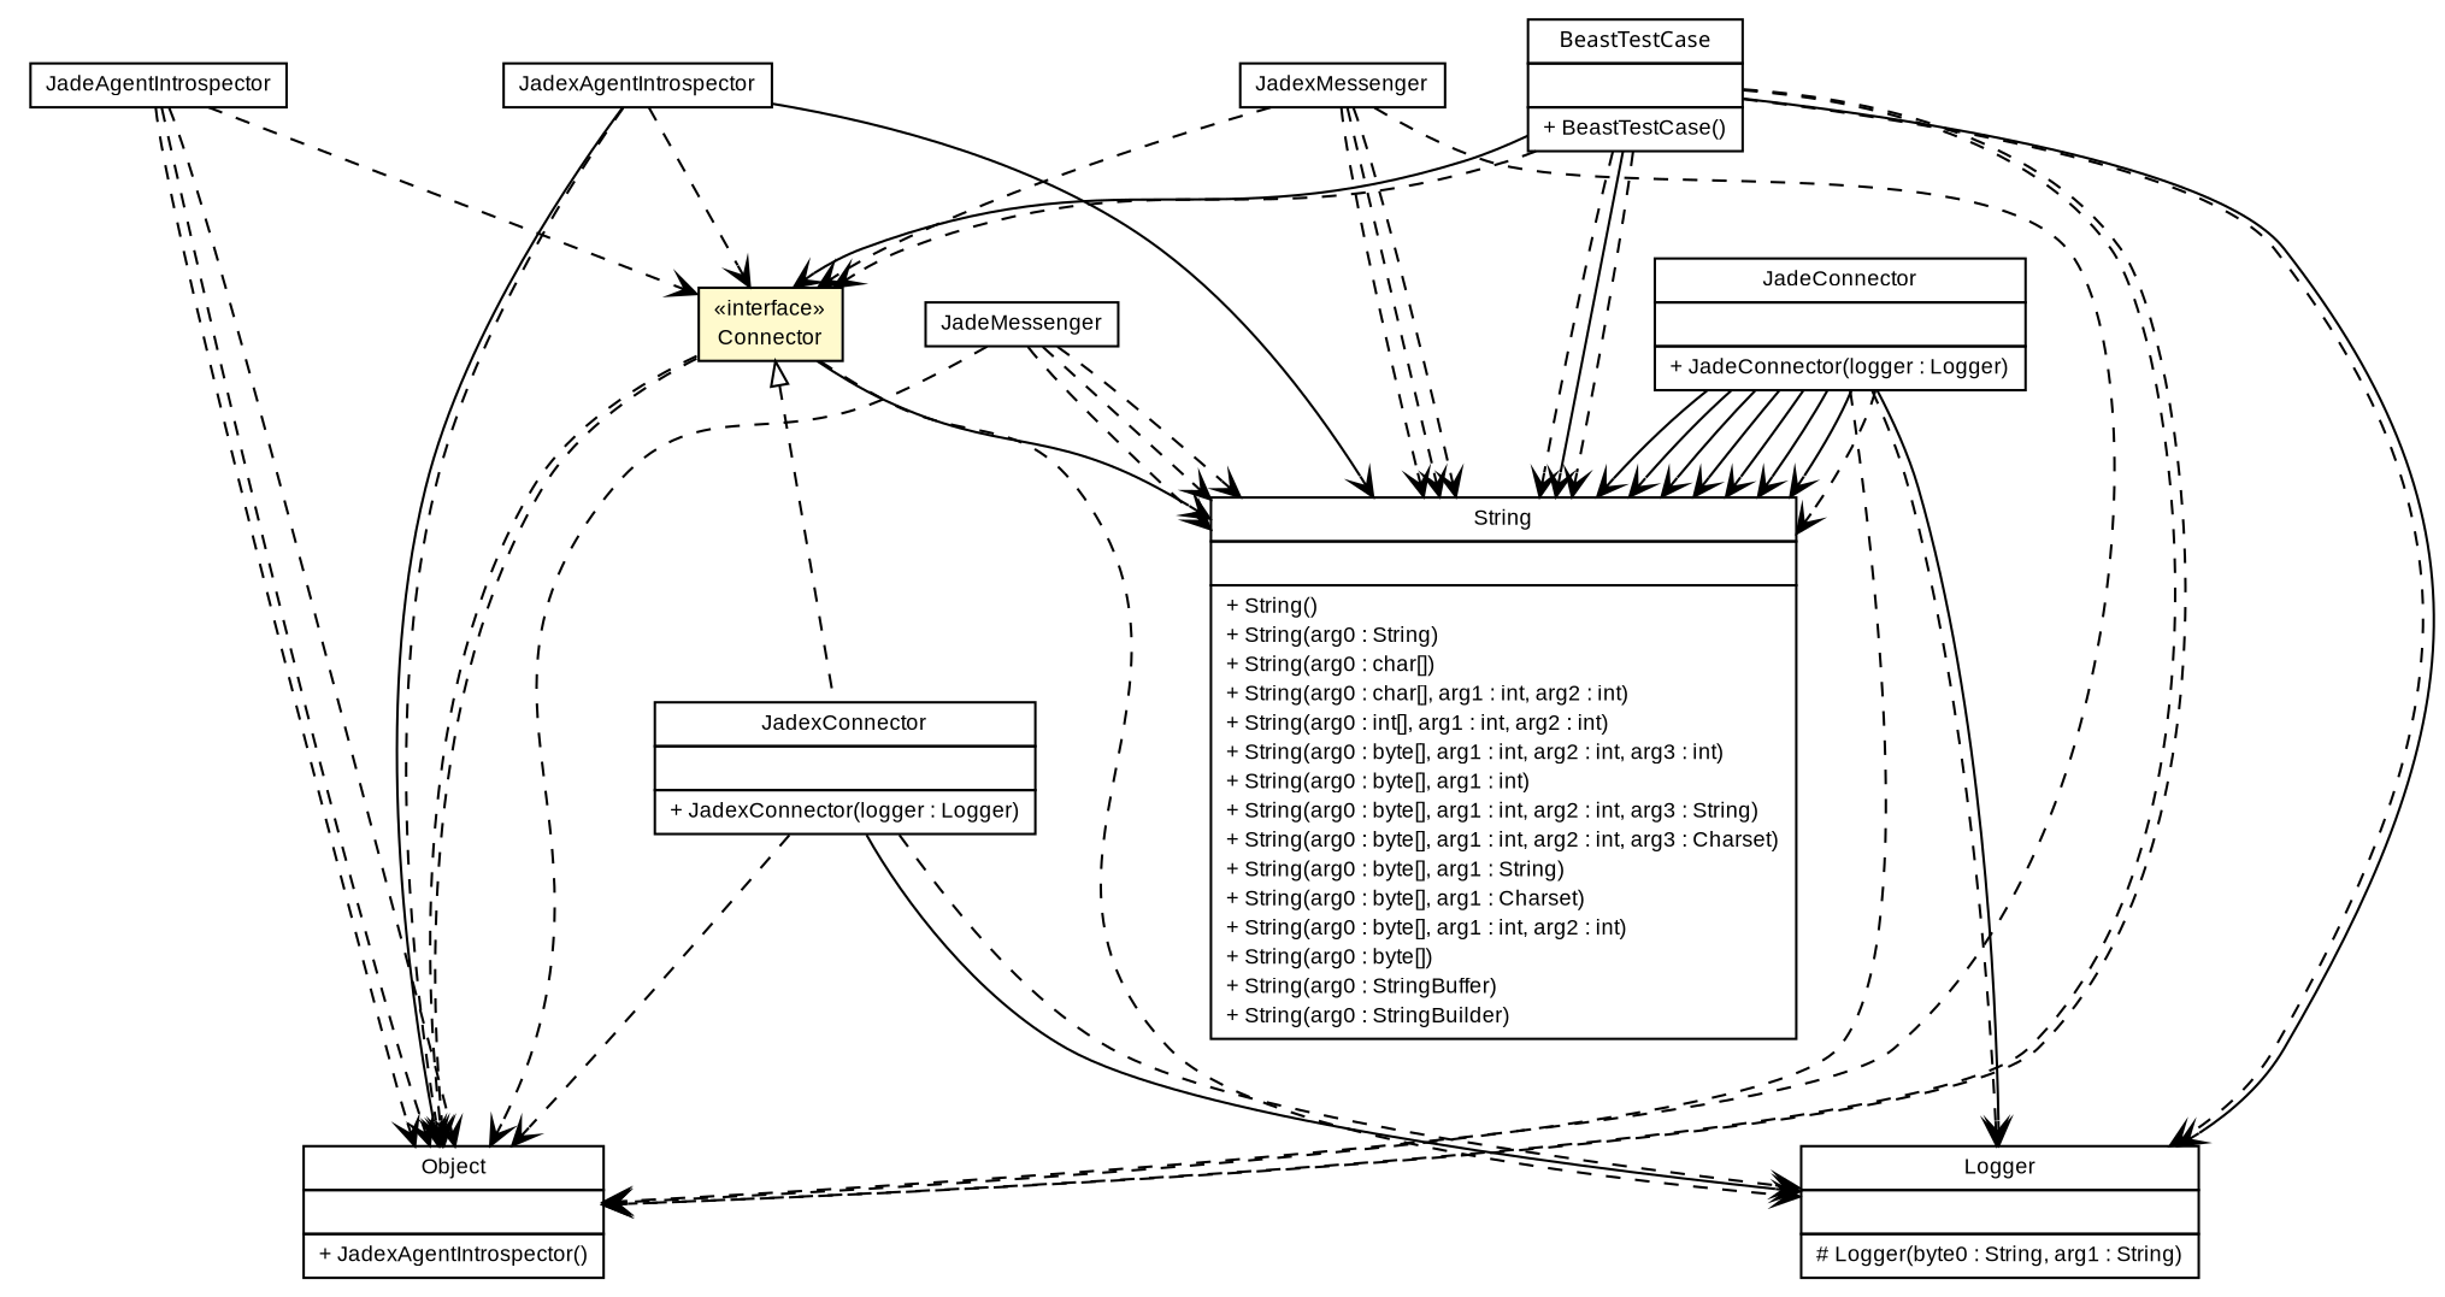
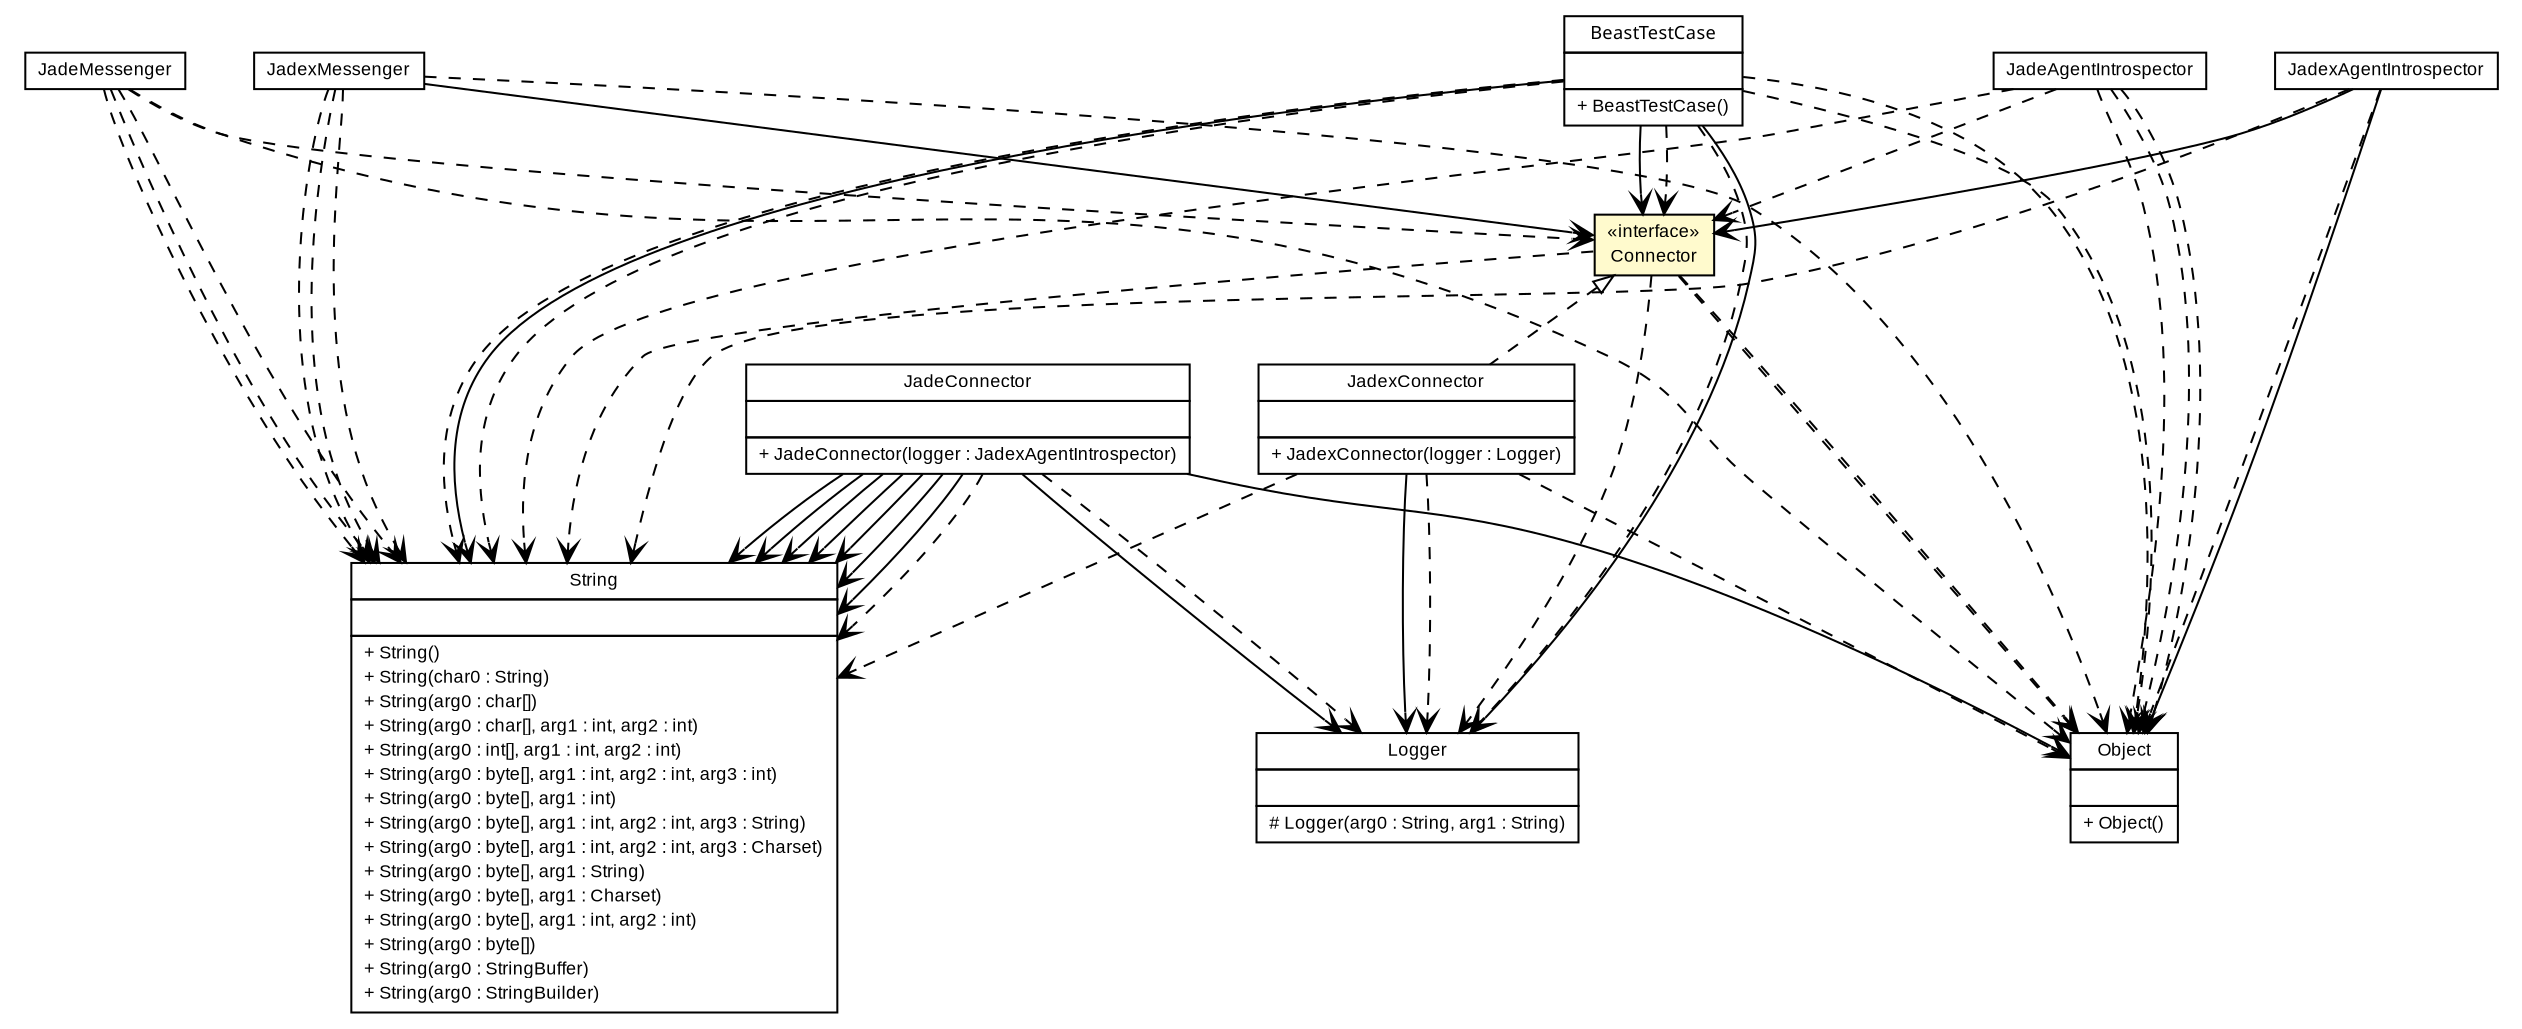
  digraph {
    nodesep=0.25
    ranksep=0.5
    node [fontcolor=black fontname=arial fontsize=9.0 shape=plaintext]
    edge [fontname=arial fontsize=10.0 headport=p labelfontname=arial labelfontsize=10 style=dashed tailport=p arrowhead=open color=black fontcolor=black]
    n1 [label=<<table title="es.upm.dit.gsi.beast.platform.Connector" border="0" cellborder="1" cellspacing="0" cellpadding="2" port="p" bgcolor="lemonChiffon" href="./Connector.html"> 		<tr><td><table border="0" cellspacing="0" cellpadding="1"> <tr><td align="center" balign="center"> &#171;interface&#187; </td></tr> <tr><td align="center" balign="center"> Connector </td></tr> 		</table></td></tr> 		</table>>]
    n2 [label=<<table title="es.upm.dit.gsi.beast.platform.jadex.JadexConnector" border="0" cellborder="1" cellspacing="0" cellpadding="2" port="p" href="./jadex/JadexConnector.html"> 		<tr><td><table border="0" cellspacing="0" cellpadding="1"> <tr><td align="center" balign="center"> JadexConnector </td></tr> 		</table></td></tr> 		<tr><td><table border="0" cellspacing="0" cellpadding="1"> <tr><td align="left" balign="left">  </td></tr> 		</table></td></tr> 		<tr><td><table border="0" cellspacing="0" cellpadding="1"> <tr><td align="left" balign="left"> + JadexConnector(logger : Logger) </td></tr> 		</table></td></tr> 		</table>>]
-   n3 [label=<<table title="java.util.logging.Logger" border="0" cellborder="1" cellspacing="0" cellpadding="2" port="p" href="http://java.sun.com/j2se/1.4.2/docs/api/java/util/logging/Logger.html"> 		<tr><td><table border="0" cellspacing="0" cellpadding="1"> <tr><td align="center" balign="center"> Logger </td></tr> 		</table></td></tr> 		<tr><td><table border="0" cellspacing="0" cellpadding="1"> <tr><td align="left" balign="left">  </td></tr> 		</table></td></tr> 		<tr><td><table border="0" cellspacing="0" cellpadding="1"> <tr><td align="left" balign="left"> # Logger(byte0 : String, arg1 : String) </td></tr> 		</table></td></tr> 		</table>>]
-   n4 [label=<<table title="java.lang.String" border="0" cellborder="1" cellspacing="0" cellpadding="2" port="p" href="http://java.sun.com/j2se/1.4.2/docs/api/java/lang/String.html"> 		<tr><td><table border="0" cellspacing="0" cellpadding="1"> <tr><td align="center" balign="center"> String </td></tr> 		</table></td></tr> 		<tr><td><table border="0" cellspacing="0" cellpadding="1"> <tr><td align="left" balign="left">  </td></tr> 		</table></td></tr> 		<tr><td><table border="0" cellspacing="0" cellpadding="1"> <tr><td align="left" balign="left"> + String() </td></tr> <tr><td align="left" balign="left"> + String(arg0 : String) </td></tr> <tr><td align="left" balign="left"> + String(arg0 : char[]) </td></tr> <tr><td align="left" balign="left"> + String(arg0 : char[], arg1 : int, arg2 : int) </td></tr> <tr><td align="left" balign="left"> + String(arg0 : int[], arg1 : int, arg2 : int) </td></tr> <tr><td align="left" balign="left"> + String(arg0 : byte[], arg1 : int, arg2 : int, arg3 : int) </td></tr> <tr><td align="left" balign="left"> + String(arg0 : byte[], arg1 : int) </td></tr> <tr><td align="left" balign="left"> + String(arg0 : byte[], arg1 : int, arg2 : int, arg3 : String) </td></tr> <tr><td align="left" balign="left"> + String(arg0 : byte[], arg1 : int, arg2 : int, arg3 : Charset) </td></tr> <tr><td align="left" balign="left"> + String(arg0 : byte[], arg1 : String) </td></tr> <tr><td align="left" balign="left"> + String(arg0 : byte[], arg1 : Charset) </td></tr> <tr><td align="left" balign="left"> + String(arg0 : byte[], arg1 : int, arg2 : int) </td></tr> <tr><td align="left" balign="left"> + String(arg0 : byte[]) </td></tr> <tr><td align="left" balign="left"> + String(arg0 : StringBuffer) </td></tr> <tr><td align="left" balign="left"> + String(arg0 : StringBuilder) </td></tr> 		</table></td></tr> 		</table>>]
-   n5 [label=<<table title="java.lang.Object" border="0" cellborder="1" cellspacing="0" cellpadding="2" port="p" href="http://java.sun.com/j2se/1.4.2/docs/api/java/lang/Object.html"> 		<tr><td><table border="0" cellspacing="0" cellpadding="1"> <tr><td align="center" balign="center"> Object </td></tr> 		</table></td></tr> 		<tr><td><table border="0" cellspacing="0" cellpadding="1"> <tr><td align="left" balign="left">  </td></tr> 		</table></td></tr> 		<tr><td><table border="0" cellspacing="0" cellpadding="1"> <tr><td align="left" balign="left"> + JadexAgentIntrospector() </td></tr> 		</table></td></tr> 		</table>>]
-   n6 [label=<<table title="es.upm.dit.gsi.beast.platform.jade.JadeConnector" border="0" cellborder="1" cellspacing="0" cellpadding="2" port="p" href="./jade/JadeConnector.html"> 		<tr><td><table border="0" cellspacing="0" cellpadding="1"> <tr><td align="center" balign="center"> JadeConnector </td></tr> 		</table></td></tr> 		<tr><td><table border="0" cellspacing="0" cellpadding="1"> <tr><td align="left" balign="left">  </td></tr> 		</table></td></tr> 		<tr><td><table border="0" cellspacing="0" cellpadding="1"> <tr><td align="left" balign="left"> + JadeConnector(logger : Logger) </td></tr> 		</table></td></tr> 		</table>>]
+   n3 [label=<<table title="java.util.logging.Logger" border="0" cellborder="1" cellspacing="0" cellpadding="2" port="p" href="http://java.sun.com/j2se/1.4.2/docs/api/java/util/logging/Logger.html"> 		<tr><td><table border="0" cellspacing="0" cellpadding="1"> <tr><td align="center" balign="center"> Logger </td></tr> 		</table></td></tr> 		<tr><td><table border="0" cellspacing="0" cellpadding="1"> <tr><td align="left" balign="left">  </td></tr> 		</table></td></tr> 		<tr><td><table border="0" cellspacing="0" cellpadding="1"> <tr><td align="left" balign="left"> # Logger(arg0 : String, arg1 : String) </td></tr> 		</table></td></tr> 		</table>>]
+   n4 [label=<<table title="java.lang.String" border="0" cellborder="1" cellspacing="0" cellpadding="2" port="p" href="http://java.sun.com/j2se/1.4.2/docs/api/java/lang/String.html"> 		<tr><td><table border="0" cellspacing="0" cellpadding="1"> <tr><td align="center" balign="center"> String </td></tr> 		</table></td></tr> 		<tr><td><table border="0" cellspacing="0" cellpadding="1"> <tr><td align="left" balign="left">  </td></tr> 		</table></td></tr> 		<tr><td><table border="0" cellspacing="0" cellpadding="1"> <tr><td align="left" balign="left"> + String() </td></tr> <tr><td align="left" balign="left"> + String(char0 : String) </td></tr> <tr><td align="left" balign="left"> + String(arg0 : char[]) </td></tr> <tr><td align="left" balign="left"> + String(arg0 : char[], arg1 : int, arg2 : int) </td></tr> <tr><td align="left" balign="left"> + String(arg0 : int[], arg1 : int, arg2 : int) </td></tr> <tr><td align="left" balign="left"> + String(arg0 : byte[], arg1 : int, arg2 : int, arg3 : int) </td></tr> <tr><td align="left" balign="left"> + String(arg0 : byte[], arg1 : int) </td></tr> <tr><td align="left" balign="left"> + String(arg0 : byte[], arg1 : int, arg2 : int, arg3 : String) </td></tr> <tr><td align="left" balign="left"> + String(arg0 : byte[], arg1 : int, arg2 : int, arg3 : Charset) </td></tr> <tr><td align="left" balign="left"> + String(arg0 : byte[], arg1 : String) </td></tr> <tr><td align="left" balign="left"> + String(arg0 : byte[], arg1 : Charset) </td></tr> <tr><td align="left" balign="left"> + String(arg0 : byte[], arg1 : int, arg2 : int) </td></tr> <tr><td align="left" balign="left"> + String(arg0 : byte[]) </td></tr> <tr><td align="left" balign="left"> + String(arg0 : StringBuffer) </td></tr> <tr><td align="left" balign="left"> + String(arg0 : StringBuilder) </td></tr> 		</table></td></tr> 		</table>>]
+   n5 [label=<<table title="java.lang.Object" border="0" cellborder="1" cellspacing="0" cellpadding="2" port="p" href="http://java.sun.com/j2se/1.4.2/docs/api/java/lang/Object.html"> 		<tr><td><table border="0" cellspacing="0" cellpadding="1"> <tr><td align="center" balign="center"> Object </td></tr> 		</table></td></tr> 		<tr><td><table border="0" cellspacing="0" cellpadding="1"> <tr><td align="left" balign="left">  </td></tr> 		</table></td></tr> 		<tr><td><table border="0" cellspacing="0" cellpadding="1"> <tr><td align="left" balign="left"> + Object() </td></tr> 		</table></td></tr> 		</table>>]
+   n6 [label=<<table title="es.upm.dit.gsi.beast.platform.jade.JadeConnector" border="0" cellborder="1" cellspacing="0" cellpadding="2" port="p" href="./jade/JadeConnector.html"> 		<tr><td><table border="0" cellspacing="0" cellpadding="1"> <tr><td align="center" balign="center"> JadeConnector </td></tr> 		</table></td></tr> 		<tr><td><table border="0" cellspacing="0" cellpadding="1"> <tr><td align="left" balign="left">  </td></tr> 		</table></td></tr> 		<tr><td><table border="0" cellspacing="0" cellpadding="1"> <tr><td align="left" balign="left"> + JadeConnector(logger : JadexAgentIntrospector) </td></tr> 		</table></td></tr> 		</table>>]
    n7 [label=<<table title="es.upm.dit.gsi.beast.platform.jade.JadeMessenger" border="0" cellborder="1" cellspacing="0" cellpadding="2" port="p" href="./jade/JadeMessenger.html"> 		<tr><td><table border="0" cellspacing="0" cellpadding="1"> <tr><td align="center" balign="center"> JadeMessenger </td></tr> 		</table></td></tr> 		</table>>]
    n8 [label=<<table title="es.upm.dit.gsi.beast.platform.jade.JadeAgentIntrospector" border="0" cellborder="1" cellspacing="0" cellpadding="2" port="p" href="./jade/JadeAgentIntrospector.html"> 		<tr><td><table border="0" cellspacing="0" cellpadding="1"> <tr><td align="center" balign="center"> JadeAgentIntrospector </td></tr> 		</table></td></tr> 		</table>>]
    n9 [label=<<table title="es.upm.dit.gsi.beast.platform.jadex.JadexMessenger" border="0" cellborder="1" cellspacing="0" cellpadding="2" port="p" href="./jadex/JadexMessenger.html"> 		<tr><td><table border="0" cellspacing="0" cellpadding="1"> <tr><td align="center" balign="center"> JadexMessenger </td></tr> 		</table></td></tr> 		</table>>]
    n10 [label=<<table title="es.upm.dit.gsi.beast.platform.jadex.JadexAgentIntrospector" border="0" cellborder="1" cellspacing="0" cellpadding="2" port="p" href="./jadex/JadexAgentIntrospector.html"> 		<tr><td><table border="0" cellspacing="0" cellpadding="1"> <tr><td align="center" balign="center"> JadexAgentIntrospector </td></tr> 		</table></td></tr> 		</table>>]
    n11 [label=<<table title="es.upm.dit.gsi.beast.story.BeastTestCase" border="0" cellborder="1" cellspacing="0" cellpadding="2" port="p" href="../story/BeastTestCase.html"> 		<tr><td><table border="0" cellspacing="0" cellpadding="1"> <tr><td align="center" balign="center"><font face="ariali"> BeastTestCase </font></td></tr> 		</table></td></tr> 		<tr><td><table border="0" cellspacing="0" cellpadding="1"> <tr><td align="left" balign="left">  </td></tr> 		</table></td></tr> 		<tr><td><table border="0" cellspacing="0" cellpadding="1"> <tr><td align="left" balign="left"> + BeastTestCase() </td></tr> 		</table></td></tr> 		</table>>]
    n1 -> n2 [arrowtail=empty dir=back fontsize=10 arrowhead="" color="" fontcolor=""]
    n1 -> n3
-   n1 -> n4 [style=solid]
+   n1 -> n4
    n1 -> n5
    n1 -> n5
    n2 -> n3 [style=""]
    n2 -> n3
+   n2 -> n4
    n2 -> n5
    n6 -> n3 [style=""]
    n6 -> n3
    n6 -> n4 [style=""]
    n6 -> n4 [style=""]
    n6 -> n4 [style=""]
    n6 -> n4 [style=""]
    n6 -> n4 [style=""]
    n6 -> n4 [style=""]
    n6 -> n4 [style=""]
    n6 -> n4
-   n6 -> n5
+   n6 -> n5 [style=solid]
+   n7 -> n1
    n7 -> n4
    n7 -> n4
    n7 -> n4
    n7 -> n5
    n8 -> n1
+   n8 -> n4
    n8 -> n5
    n8 -> n5
    n8 -> n5
-   n9 -> n1
+   n9 -> n1 [style=solid]
    n9 -> n4
    n9 -> n4
    n9 -> n4
    n9 -> n5
-   n10 -> n1
-   n10 -> n4 [style=solid]
+   n10 -> n1 [style=solid]
+   n10 -> n4
    n10 -> n5 [style=""]
    n10 -> n5
    n11 -> n1 [style=""]
    n11 -> n1
    n11 -> n3 [style=""]
    n11 -> n3
    n11 -> n4 [style=""]
    n11 -> n4
    n11 -> n4
    n11 -> n5
    n11 -> n5
  }
